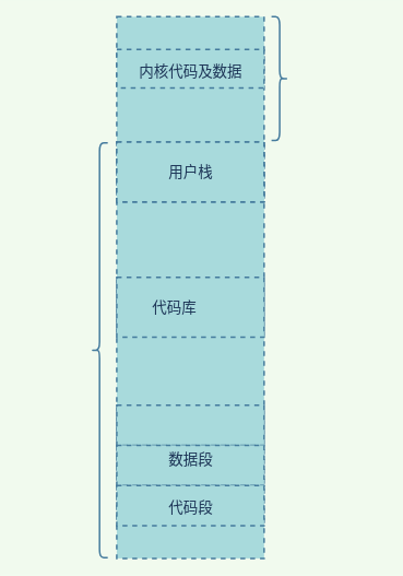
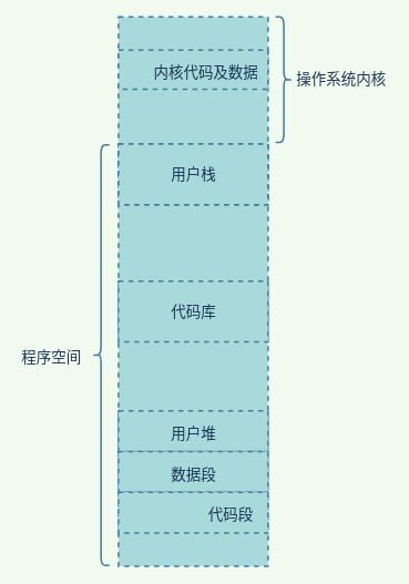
  <mxCell id="0" />
  <mxCell id="1" parent="0" />
  <mxCell id="2" value="" style="group;fontColor=#1D3557;" parent="1" vertex="1" connectable="0"><mxGeometry x="20" y="20" width="450" height="661" as="geometry" /></mxCell>
+ <mxCell id="3" value="程序空间" style="text;html=1;align=center;verticalAlign=middle;resizable=0;points=[];autosize=1;strokeColor=none;fillColor=none;fontSize=18;fontColor=#1D3557;" parent="2" vertex="1"><mxGeometry y="397" width="82" height="26" as="geometry" /></mxCell>
  <mxCell id="4" value="" style="group;fontColor=#1D3557;" parent="2" vertex="1" connectable="0"><mxGeometry x="91" width="359" height="661" as="geometry" /></mxCell>
  <mxCell id="5" value="" style="group;fontColor=#1D3557;" parent="4" vertex="1" connectable="0"><mxGeometry x="31" width="327" height="661" as="geometry" /></mxCell>
  <mxCell id="6" value="" style="group;fontColor=#1D3557;" parent="5" vertex="1" connectable="0"><mxGeometry width="180" height="661" as="geometry" /></mxCell>
  <mxCell id="7" value="" style="rounded=0;whiteSpace=wrap;html=1;strokeWidth=2;dashed=1;strokeColor=#457B9D;fillColor=#A8DADC;fontColor=#1D3557;" parent="6" vertex="1"><mxGeometry width="180" height="661" as="geometry" /></mxCell>
  <mxCell id="8" value="" style="group;fontColor=#1D3557;" parent="6" vertex="1" connectable="0"><mxGeometry y="153" width="180" height="73" as="geometry" /></mxCell>
  <mxCell id="9" value="" style="rounded=0;whiteSpace=wrap;html=1;dashed=1;strokeColor=#457B9D;strokeWidth=2;fillColor=#A8DADC;fontColor=#1D3557;" parent="8" vertex="1"><mxGeometry width="180" height="73" as="geometry" /></mxCell>
  <mxCell id="10" value="&lt;font style=&quot;font-size: 18px&quot;&gt;用户栈&lt;/font&gt;" style="text;html=1;align=center;verticalAlign=middle;resizable=0;points=[];autosize=1;strokeColor=none;fillColor=none;fontColor=#1D3557;" parent="8" vertex="1"><mxGeometry x="58" y="27" width="64" height="19" as="geometry" /></mxCell>
  <mxCell id="11" value="" style="group;fontColor=#1D3557;" parent="6" vertex="1" connectable="0"><mxGeometry y="153" width="180" height="73" as="geometry" /></mxCell>
  <mxCell id="12" value="" style="rounded=0;whiteSpace=wrap;html=1;dashed=1;strokeColor=#457B9D;strokeWidth=2;fillColor=#A8DADC;fontColor=#1D3557;" parent="11" vertex="1"><mxGeometry width="180" height="73" as="geometry" /></mxCell>
  <mxCell id="13" value="&lt;font style=&quot;font-size: 18px&quot;&gt;用户栈&lt;/font&gt;" style="text;html=1;align=center;verticalAlign=middle;resizable=0;points=[];autosize=1;strokeColor=none;fillColor=none;fontColor=#1D3557;" parent="11" vertex="1"><mxGeometry x="58" y="27" width="64" height="19" as="geometry" /></mxCell>
  <mxCell id="14" value="" style="group;fontColor=#1D3557;" parent="6" vertex="1" connectable="0"><mxGeometry y="318" width="180" height="73" as="geometry" /></mxCell>
  <mxCell id="15" value="" style="rounded=0;whiteSpace=wrap;html=1;dashed=1;strokeColor=#457B9D;strokeWidth=2;fillColor=#A8DADC;fontColor=#1D3557;" parent="14" vertex="1"><mxGeometry width="180" height="73" as="geometry" /></mxCell>
- <mxCell id="16" value="&lt;span style=&quot;font-size: 18px&quot;&gt;代码库&lt;/span&gt;" style="text;html=1;align=center;verticalAlign=middle;resizable=0;points=[];autosize=1;strokeColor=none;fillColor=none;fontColor=#1D3557;" parent="14" vertex="1"><mxGeometry x="38" y="27" width="64" height="19" as="geometry" /></mxCell>
+ <mxCell id="16" value="&lt;span style=&quot;font-size: 18px&quot;&gt;代码库&lt;/span&gt;" style="text;html=1;align=center;verticalAlign=middle;resizable=0;points=[];autosize=1;strokeColor=none;fillColor=none;fontColor=#1D3557;" parent="14" vertex="1"><mxGeometry x="58" y="27" width="64" height="19" as="geometry" /></mxCell>
  <mxCell id="17" value="" style="group;fontColor=#1D3557;" parent="6" vertex="1" connectable="0"><mxGeometry y="474" width="180" height="147" as="geometry" /></mxCell>
  <mxCell id="18" value="" style="group;fontColor=#1D3557;" parent="17" vertex="1" connectable="0"><mxGeometry width="180" height="49" as="geometry" /></mxCell>
  <mxCell id="19" value="" style="group;fontColor=#1D3557;" parent="18" vertex="1" connectable="0"><mxGeometry width="180" height="49" as="geometry" /></mxCell>
  <mxCell id="20" value="" style="rounded=0;whiteSpace=wrap;html=1;dashed=1;strokeColor=#457B9D;strokeWidth=2;fillColor=#A8DADC;fontColor=#1D3557;" parent="19" vertex="1"><mxGeometry width="180" height="49" as="geometry" /></mxCell>
+ <mxCell id="21" value="&lt;font style=&quot;font-size: 18px&quot;&gt;用户堆&lt;/font&gt;" style="text;html=1;align=center;verticalAlign=middle;resizable=0;points=[];autosize=1;strokeColor=none;fillColor=none;fontColor=#1D3557;" parent="19" vertex="1"><mxGeometry x="58" y="18.123" width="64" height="19" as="geometry" /></mxCell>
  <mxCell id="22" value="" style="group;fontColor=#1D3557;" parent="17" vertex="1" connectable="0"><mxGeometry y="49" width="180" height="49" as="geometry" /></mxCell>
  <mxCell id="23" value="" style="group;fontColor=#1D3557;" parent="22" vertex="1" connectable="0"><mxGeometry width="180" height="49" as="geometry" /></mxCell>
  <mxCell id="24" value="" style="rounded=0;whiteSpace=wrap;html=1;dashed=1;strokeColor=#457B9D;strokeWidth=2;fillColor=#A8DADC;fontColor=#1D3557;" parent="23" vertex="1"><mxGeometry width="180" height="49" as="geometry" /></mxCell>
- <mxCell id="25" value="&lt;span style=&quot;font-size: 18px&quot;&gt;数据段&lt;/span&gt;" style="text;html=1;align=center;verticalAlign=middle;resizable=0;points=[];autosize=1;strokeColor=none;fillColor=none;fontColor=#1D3557;" parent="23" vertex="1"><mxGeometry x="58" y="8.123" width="64" height="19" as="geometry" /></mxCell>
+ <mxCell id="25" value="&lt;span style=&quot;font-size: 18px&quot;&gt;数据段&lt;/span&gt;" style="text;html=1;align=center;verticalAlign=middle;resizable=0;points=[];autosize=1;strokeColor=none;fillColor=none;fontColor=#1D3557;" parent="23" vertex="1"><mxGeometry x="58" y="18.123" width="64" height="19" as="geometry" /></mxCell>
  <mxCell id="26" value="" style="group;fontColor=#1D3557;" parent="17" vertex="1" connectable="0"><mxGeometry y="98" width="180" height="49" as="geometry" /></mxCell>
  <mxCell id="27" value="" style="group;fontColor=#1D3557;" parent="26" vertex="1" connectable="0"><mxGeometry width="180" height="49" as="geometry" /></mxCell>
  <mxCell id="28" value="" style="rounded=0;whiteSpace=wrap;html=1;dashed=1;strokeColor=#457B9D;strokeWidth=2;fillColor=#A8DADC;fontColor=#1D3557;" parent="27" vertex="1"><mxGeometry width="180" height="49" as="geometry" /></mxCell>
- <mxCell id="29" value="&lt;span style=&quot;font-size: 18px&quot;&gt;代码段&lt;/span&gt;" style="text;html=1;align=center;verticalAlign=middle;resizable=0;points=[];autosize=1;strokeColor=none;fillColor=none;fontColor=#1D3557;" parent="27" vertex="1"><mxGeometry x="58" y="18.123" width="64" height="19" as="geometry" /></mxCell>
+ <mxCell id="29" value="&lt;span style=&quot;font-size: 18px&quot;&gt;代码段&lt;/span&gt;" style="text;html=1;align=center;verticalAlign=middle;resizable=0;points=[];autosize=1;strokeColor=none;fillColor=none;fontColor=#1D3557;" parent="27" vertex="1"><mxGeometry x="103" y="18.123" width="64" height="19" as="geometry" /></mxCell>
  <mxCell id="30" value="" style="group;fontColor=#1D3557;" parent="5" vertex="1" connectable="0"><mxGeometry y="40" width="180" height="47" as="geometry" /></mxCell>
  <mxCell id="31" value="" style="rounded=0;whiteSpace=wrap;html=1;dashed=1;strokeColor=#457B9D;strokeWidth=2;fillColor=#A8DADC;fontColor=#1D3557;" parent="30" vertex="1"><mxGeometry width="180" height="47" as="geometry" /></mxCell>
- <mxCell id="32" value="&lt;span style=&quot;font-size: 18px&quot;&gt;内核代码及数据&lt;/span&gt;" style="text;html=1;align=center;verticalAlign=middle;resizable=0;points=[];autosize=1;strokeColor=none;fillColor=none;fontColor=#1D3557;" parent="30" vertex="1"><mxGeometry x="22" y="17.384" width="136" height="19" as="geometry" /></mxCell>
+ <mxCell id="32" value="&lt;span style=&quot;font-size: 18px&quot;&gt;内核代码及数据&lt;/span&gt;" style="text;html=1;align=center;verticalAlign=middle;resizable=0;points=[];autosize=1;strokeColor=none;fillColor=none;fontColor=#1D3557;" parent="30" vertex="1"><mxGeometry x="37" y="17.384" width="136" height="19" as="geometry" /></mxCell>
  <mxCell id="33" value="" style="shape=curlyBracket;whiteSpace=wrap;html=1;rounded=1;flipH=1;sketch=0;fontColor=#1D3557;strokeColor=#457B9D;fillColor=#A8DADC;strokeWidth=2;" parent="5" vertex="1"><mxGeometry x="189" width="20" height="151" as="geometry" /></mxCell>
+ <mxCell id="34" value="&lt;font style=&quot;font-size: 18px&quot;&gt;操作系统内核&lt;/font&gt;" style="text;html=1;align=center;verticalAlign=middle;resizable=0;points=[];autosize=1;strokeColor=none;fillColor=none;fontColor=#1D3557;" parent="5" vertex="1"><mxGeometry x="209" y="66" width="118" height="19" as="geometry" /></mxCell>
  <mxCell id="35" value="" style="shape=curlyBracket;whiteSpace=wrap;html=1;rounded=1;sketch=0;fontSize=18;fontColor=#1D3557;strokeColor=#457B9D;strokeWidth=2;fillColor=#A8DADC;" parent="4" vertex="1"><mxGeometry y="154" width="20" height="506" as="geometry" /></mxCell>
